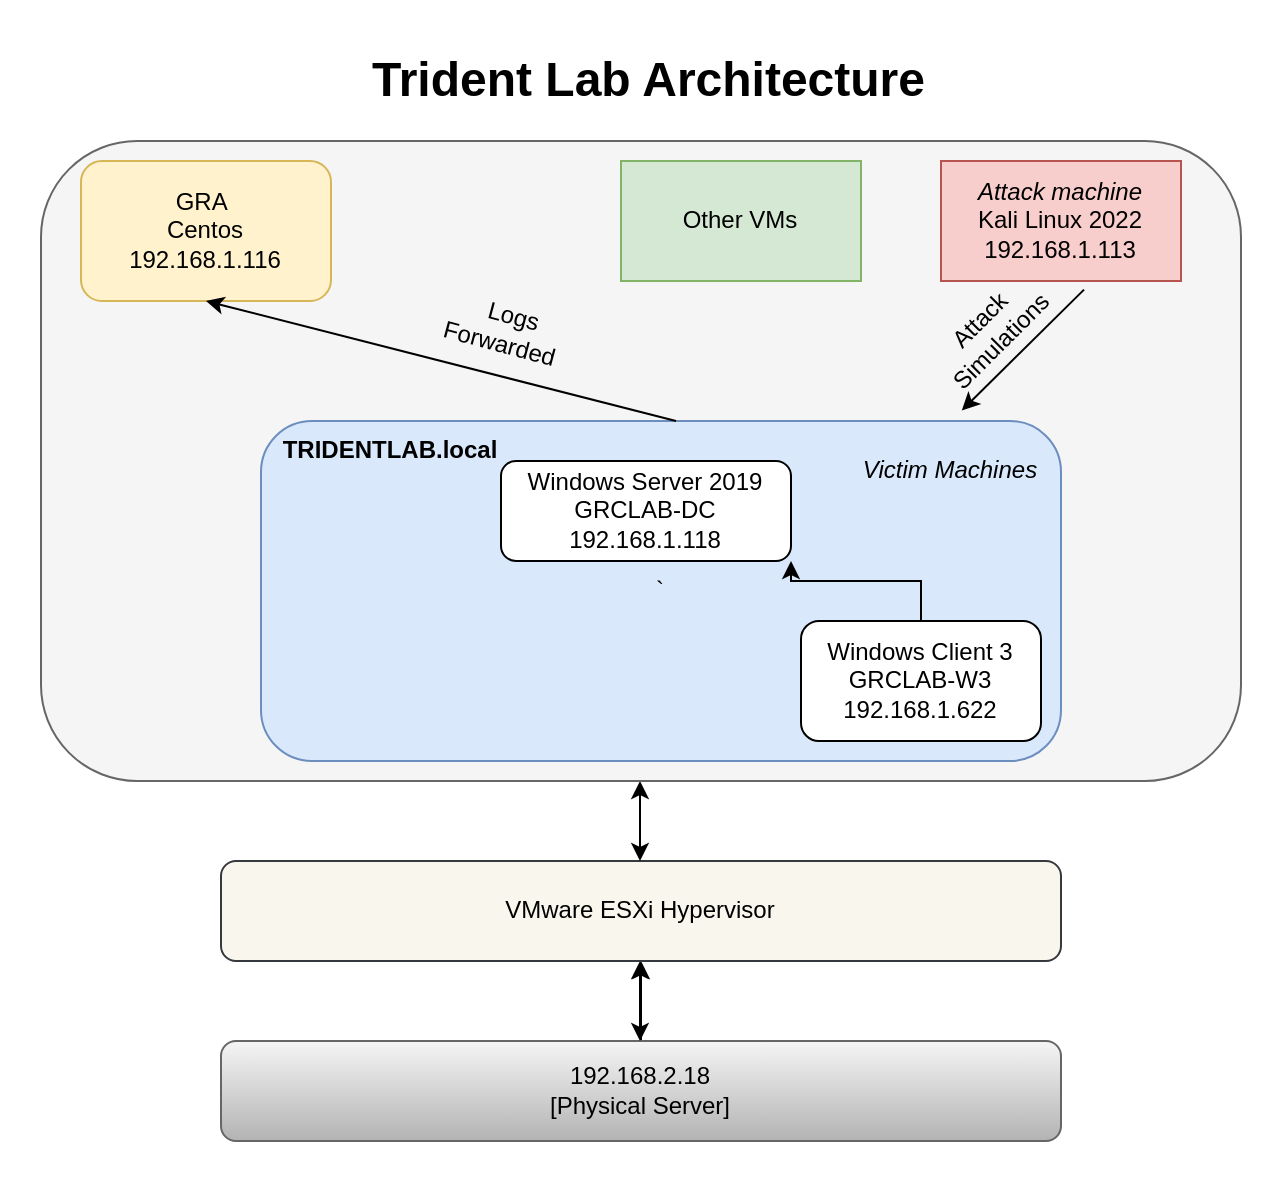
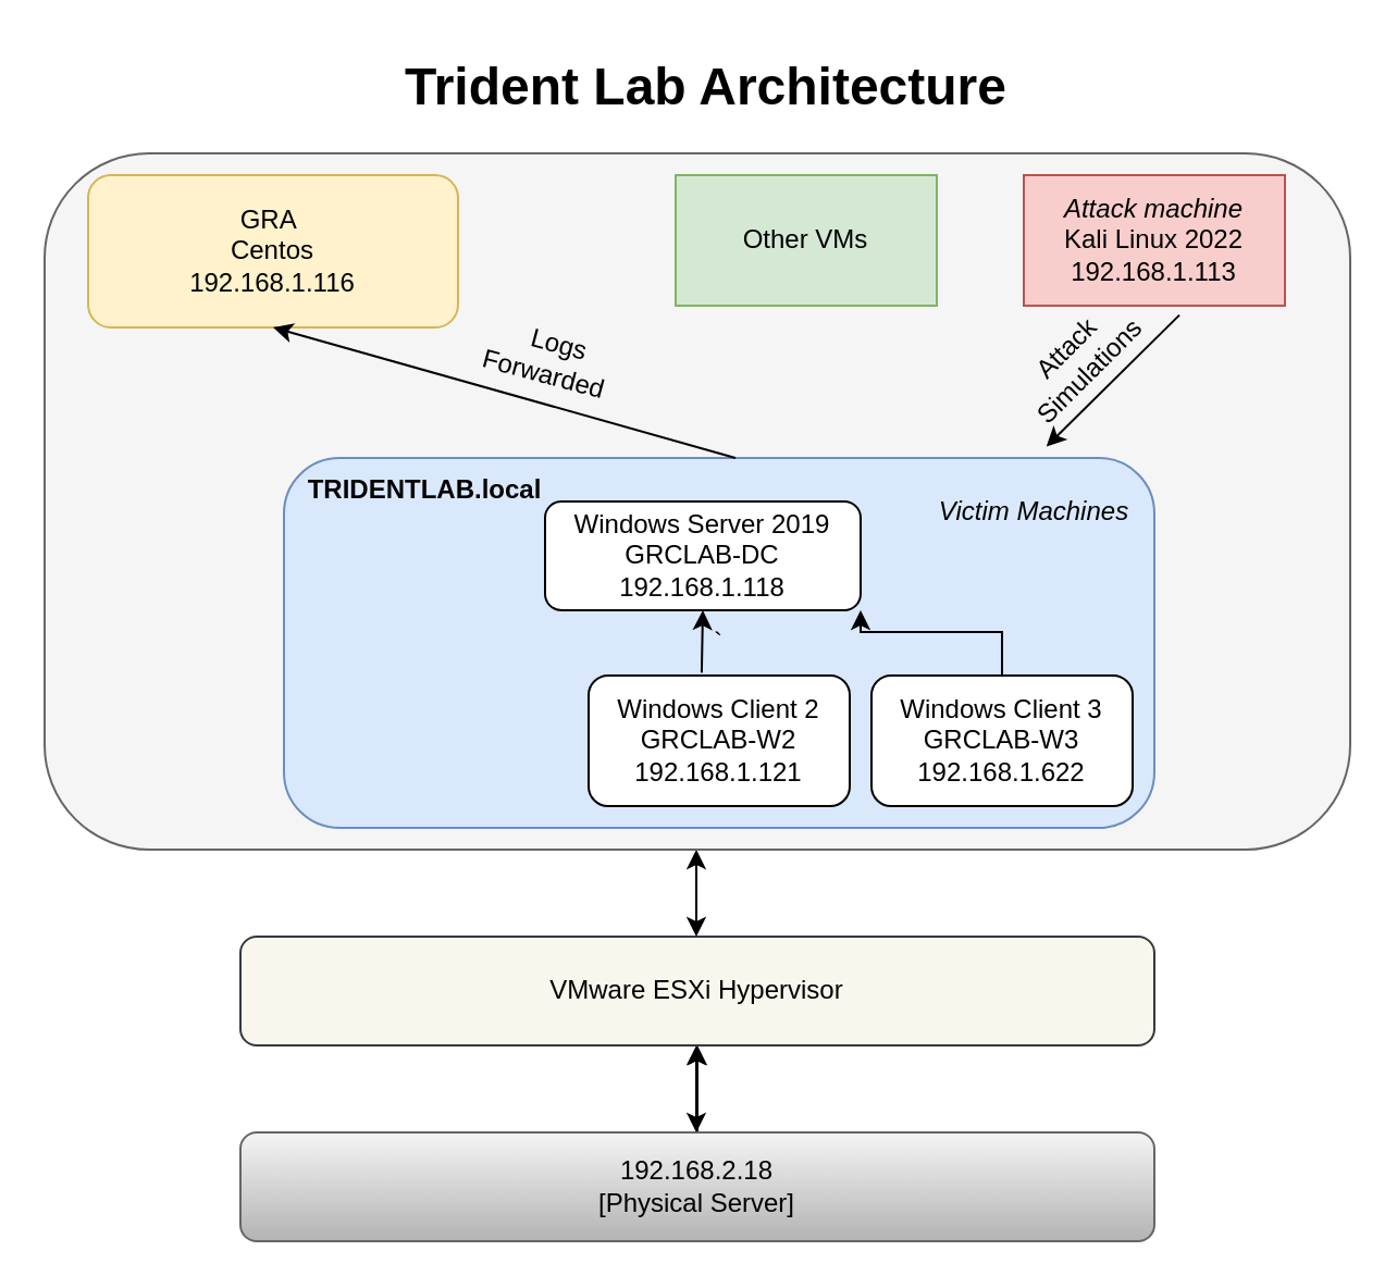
  <mxCell id="0" />
  <mxCell id="1" parent="0" />
  <mxCell id="2" value="" style="edgeStyle=orthogonalEdgeStyle;rounded=0;orthogonalLoop=1;jettySize=auto;html=1;" parent="1" source="3" target="5" edge="1"><mxGeometry relative="1" as="geometry" /></mxCell>
  <mxCell id="3" value="192.168.2.18&lt;br&gt;[Physical Server]" style="rounded=1;whiteSpace=wrap;html=1;fillColor=#f5f5f5;gradientColor=#b3b3b3;strokeColor=#666666;" parent="1" vertex="1"><mxGeometry x="110" y="520" width="420" height="50" as="geometry" /></mxCell>
  <mxCell id="4" value="" style="endArrow=classic;startArrow=classic;html=1;rounded=0;" parent="1" edge="1"><mxGeometry width="50" height="50" relative="1" as="geometry"><mxPoint x="319.5" y="520" as="sourcePoint" /><mxPoint x="319.5" y="480" as="targetPoint" /></mxGeometry></mxCell>
  <mxCell id="5" value="VMware ESXi Hypervisor" style="rounded=1;whiteSpace=wrap;html=1;fillColor=#f9f7ed;strokeColor=#36393d;" parent="1" vertex="1"><mxGeometry x="110" y="430" width="420" height="50" as="geometry" /></mxCell>
  <mxCell id="6" value="" style="endArrow=classic;startArrow=classic;html=1;rounded=0;" parent="1" edge="1"><mxGeometry width="50" height="50" relative="1" as="geometry"><mxPoint x="319.5" y="430" as="sourcePoint" /><mxPoint x="319.5" y="390" as="targetPoint" /></mxGeometry></mxCell>
  <mxCell id="7" value="" style="rounded=1;whiteSpace=wrap;html=1;fillColor=#f5f5f5;fontColor=#333333;strokeColor=#666666;" parent="1" vertex="1"><mxGeometry x="20" y="70" width="600" height="320" as="geometry" /></mxCell>
  <mxCell id="8" value="Other VMs" style="rounded=0;whiteSpace=wrap;html=1;fillColor=#d5e8d4;strokeColor=#82b366;" parent="1" vertex="1"><mxGeometry x="310" y="80" width="120" height="60" as="geometry" /></mxCell>
  <mxCell id="9" value="&lt;i&gt;Attack machine&lt;br&gt;&lt;/i&gt;Kali Linux 2022&lt;br&gt;192.168.1.113" style="rounded=0;whiteSpace=wrap;html=1;fillColor=#f8cecc;strokeColor=#b85450;" parent="1" vertex="1"><mxGeometry x="470" y="80" width="120" height="60" as="geometry" /></mxCell>
  <mxCell id="10" value="`" style="rounded=1;whiteSpace=wrap;html=1;fillColor=#dae8fc;strokeColor=#6c8ebf;" parent="1" vertex="1"><mxGeometry x="130" y="210" width="400" height="170" as="geometry" /></mxCell>
  <mxCell id="11" value="Windows Server 2019&lt;br&gt;GRCLAB-DC&lt;br&gt;192.168.1.118" style="rounded=1;whiteSpace=wrap;html=1;" parent="1" vertex="1"><mxGeometry x="250" y="230" width="145" height="50" as="geometry" /></mxCell>
+ <mxCell id="12" value="Windows Client 2&lt;br&gt;GRCLAB-W2&lt;br&gt;192.168.1.121" style="rounded=1;whiteSpace=wrap;html=1;" parent="1" vertex="1"><mxGeometry x="270" y="310" width="120" height="60" as="geometry" /></mxCell>
  <mxCell id="13" style="edgeStyle=orthogonalEdgeStyle;rounded=0;orthogonalLoop=1;jettySize=auto;html=1;exitX=0.5;exitY=0;exitDx=0;exitDy=0;entryX=1;entryY=1;entryDx=0;entryDy=0;" parent="1" source="14" target="11" edge="1"><mxGeometry relative="1" as="geometry" /></mxCell>
  <mxCell id="14" value="Windows Client 3&lt;br&gt;GRCLAB-W3&lt;br&gt;192.168.1.622" style="rounded=1;whiteSpace=wrap;html=1;" parent="1" vertex="1"><mxGeometry x="400" y="310" width="120" height="60" as="geometry" /></mxCell>
+ <mxCell id="15" value="" style="endArrow=classic;html=1;rounded=0;entryX=0.5;entryY=1;entryDx=0;entryDy=0;exitX=0.433;exitY=-0.022;exitDx=0;exitDy=0;exitPerimeter=0;" parent="1" source="12" target="11" edge="1"><mxGeometry width="50" height="50" relative="1" as="geometry"><mxPoint x="330" y="310" as="sourcePoint" /><mxPoint x="360" y="280" as="targetPoint" /></mxGeometry></mxCell>
  <mxCell id="16" value="&lt;i&gt;Victim Machines&lt;/i&gt;" style="text;html=1;strokeColor=none;fillColor=none;align=center;verticalAlign=middle;whiteSpace=wrap;rounded=0;" parent="1" vertex="1"><mxGeometry x="430" y="220" width="90" height="30" as="geometry" /></mxCell>
  <mxCell id="17" value="&lt;b&gt;TRIDENTLAB.local&lt;/b&gt;" style="text;html=1;strokeColor=none;fillColor=none;align=center;verticalAlign=middle;whiteSpace=wrap;rounded=0;" parent="1" vertex="1"><mxGeometry x="130" y="210" width="130" height="30" as="geometry" /></mxCell>
  <mxCell id="18" value="" style="endArrow=classic;html=1;rounded=0;entryX=0.876;entryY=-0.031;entryDx=0;entryDy=0;entryPerimeter=0;exitX=0.596;exitY=1.072;exitDx=0;exitDy=0;exitPerimeter=0;" parent="1" source="9" target="10" edge="1"><mxGeometry width="50" height="50" relative="1" as="geometry"><mxPoint x="540" y="150" as="sourcePoint" /><mxPoint x="490" y="200" as="targetPoint" /></mxGeometry></mxCell>
- <mxCell id="19" value="GRA&amp;nbsp;&lt;br&gt;Centos&lt;br&gt;192.168.1.116" style="rounded=1;whiteSpace=wrap;html=1;fillColor=#fff2cc;strokeColor=#d6b656;" parent="1" vertex="1"><mxGeometry x="40" y="80" width="125" height="70" as="geometry" /></mxCell>
+ <mxCell id="19" value="GRA&amp;nbsp;&lt;br&gt;Centos&lt;br&gt;192.168.1.116" style="rounded=1;whiteSpace=wrap;html=1;fillColor=#fff2cc;strokeColor=#d6b656;" parent="1" vertex="1"><mxGeometry x="40" y="80" width="170" height="70" as="geometry" /></mxCell>
  <mxCell id="20" value="Attack Simulations&lt;br&gt;" style="text;html=1;strokeColor=none;fillColor=none;align=center;verticalAlign=middle;whiteSpace=wrap;rounded=0;rotation=-45;" parent="1" vertex="1"><mxGeometry x="460" y="150" width="70" height="30" as="geometry" /></mxCell>
  <mxCell id="21" value="" style="endArrow=classic;html=1;rounded=0;entryX=0.5;entryY=1;entryDx=0;entryDy=0;" parent="1" target="19" edge="1"><mxGeometry width="50" height="50" relative="1" as="geometry"><mxPoint x="337.5" y="210" as="sourcePoint" /><mxPoint x="322.5" y="170" as="targetPoint" /></mxGeometry></mxCell>
  <mxCell id="22" value="Logs Forwarded&amp;nbsp;&amp;nbsp;" style="text;html=1;strokeColor=none;fillColor=none;align=center;verticalAlign=middle;whiteSpace=wrap;rounded=0;rotation=15;" parent="1" vertex="1"><mxGeometry x="225" y="150" width="60" height="30" as="geometry" /></mxCell>
  <mxCell id="23" value="&lt;h1&gt;Trident Lab Architecture&lt;/h1&gt;" style="text;html=1;strokeColor=none;fillColor=none;spacing=5;spacingTop=-20;whiteSpace=wrap;overflow=hidden;rounded=0;" parent="1" vertex="1"><mxGeometry x="181" y="20" width="315" height="60" as="geometry" /></mxCell>
